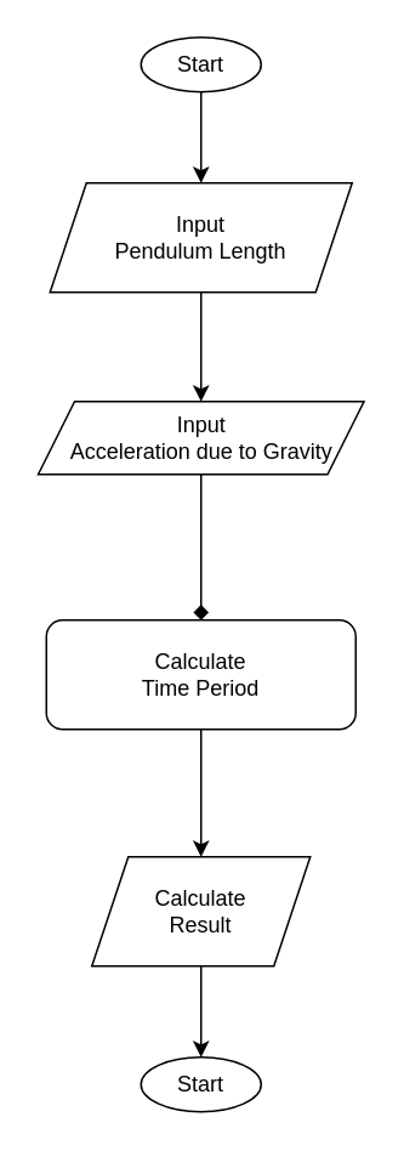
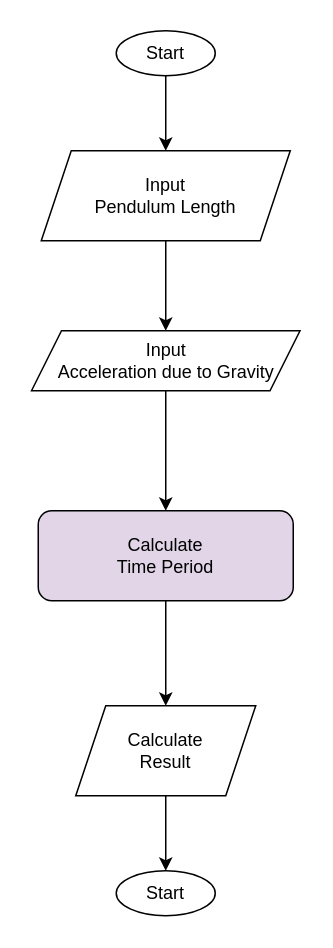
  <mxCell id="0" />
  <mxCell id="1" parent="0" />
  <mxCell id="2" style="edgeStyle=orthogonalEdgeStyle;rounded=0;orthogonalLoop=1;jettySize=auto;html=1;entryX=0.5;entryY=0;entryDx=0;entryDy=0;" edge="1" parent="1" source="3" target="5"><mxGeometry relative="1" as="geometry" /></mxCell>
  <mxCell id="3" value="Start" style="ellipse;whiteSpace=wrap;html=1;" parent="1" vertex="1"><mxGeometry x="77" y="20" width="66" height="30" as="geometry" /></mxCell>
  <mxCell id="4" style="edgeStyle=orthogonalEdgeStyle;rounded=0;orthogonalLoop=1;jettySize=auto;html=1;entryX=0.5;entryY=0;entryDx=0;entryDy=0;" edge="1" parent="1" source="5" target="7"><mxGeometry relative="1" as="geometry" /></mxCell>
  <mxCell id="5" value="Input&lt;br&gt;Pendulum Length" style="shape=parallelogram;perimeter=parallelogramPerimeter;whiteSpace=wrap;html=1;fixedSize=1;" vertex="1" parent="1"><mxGeometry x="27" y="100" width="166" height="60" as="geometry" /></mxCell>
- <mxCell id="6" style="edgeStyle=orthogonalEdgeStyle;rounded=0;orthogonalLoop=1;jettySize=auto;html=1;endArrow=diamond;" edge="1" parent="1" source="7" target="9"><mxGeometry relative="1" as="geometry" /></mxCell>
+ <mxCell id="6" style="edgeStyle=orthogonalEdgeStyle;rounded=0;orthogonalLoop=1;jettySize=auto;html=1;" edge="1" parent="1" source="7" target="9"><mxGeometry relative="1" as="geometry" /></mxCell>
  <mxCell id="7" value="Input&lt;br&gt;Acceleration due to Gravity" style="shape=parallelogram;perimeter=parallelogramPerimeter;whiteSpace=wrap;html=1;fixedSize=1;" vertex="1" parent="1"><mxGeometry x="20.5" y="220" width="179" height="40" as="geometry" /></mxCell>
  <mxCell id="8" style="edgeStyle=orthogonalEdgeStyle;rounded=0;orthogonalLoop=1;jettySize=auto;html=1;entryX=0.5;entryY=0;entryDx=0;entryDy=0;" edge="1" parent="1" source="9" target="11"><mxGeometry relative="1" as="geometry" /></mxCell>
- <mxCell id="9" value="Calculate&lt;br&gt;Time Period" style="rounded=1;whiteSpace=wrap;html=1;" vertex="1" parent="1"><mxGeometry x="25" y="340" width="170" height="60" as="geometry" /></mxCell>
+ <mxCell id="9" value="Calculate&lt;br&gt;Time Period" style="rounded=1;whiteSpace=wrap;html=1;fillColor=#e1d5e7;" vertex="1" parent="1"><mxGeometry x="25" y="340" width="170" height="60" as="geometry" /></mxCell>
  <mxCell id="10" style="edgeStyle=orthogonalEdgeStyle;rounded=0;orthogonalLoop=1;jettySize=auto;html=1;entryX=0.5;entryY=0;entryDx=0;entryDy=0;" edge="1" parent="1" source="11" target="12"><mxGeometry relative="1" as="geometry" /></mxCell>
  <mxCell id="11" value="Calculate&lt;br&gt;Result" style="shape=parallelogram;perimeter=parallelogramPerimeter;whiteSpace=wrap;html=1;fixedSize=1;" vertex="1" parent="1"><mxGeometry x="50" y="470" width="120" height="60" as="geometry" /></mxCell>
  <mxCell id="12" value="Start" style="ellipse;whiteSpace=wrap;html=1;" vertex="1" parent="1"><mxGeometry x="77" y="580" width="66" height="30" as="geometry" /></mxCell>
